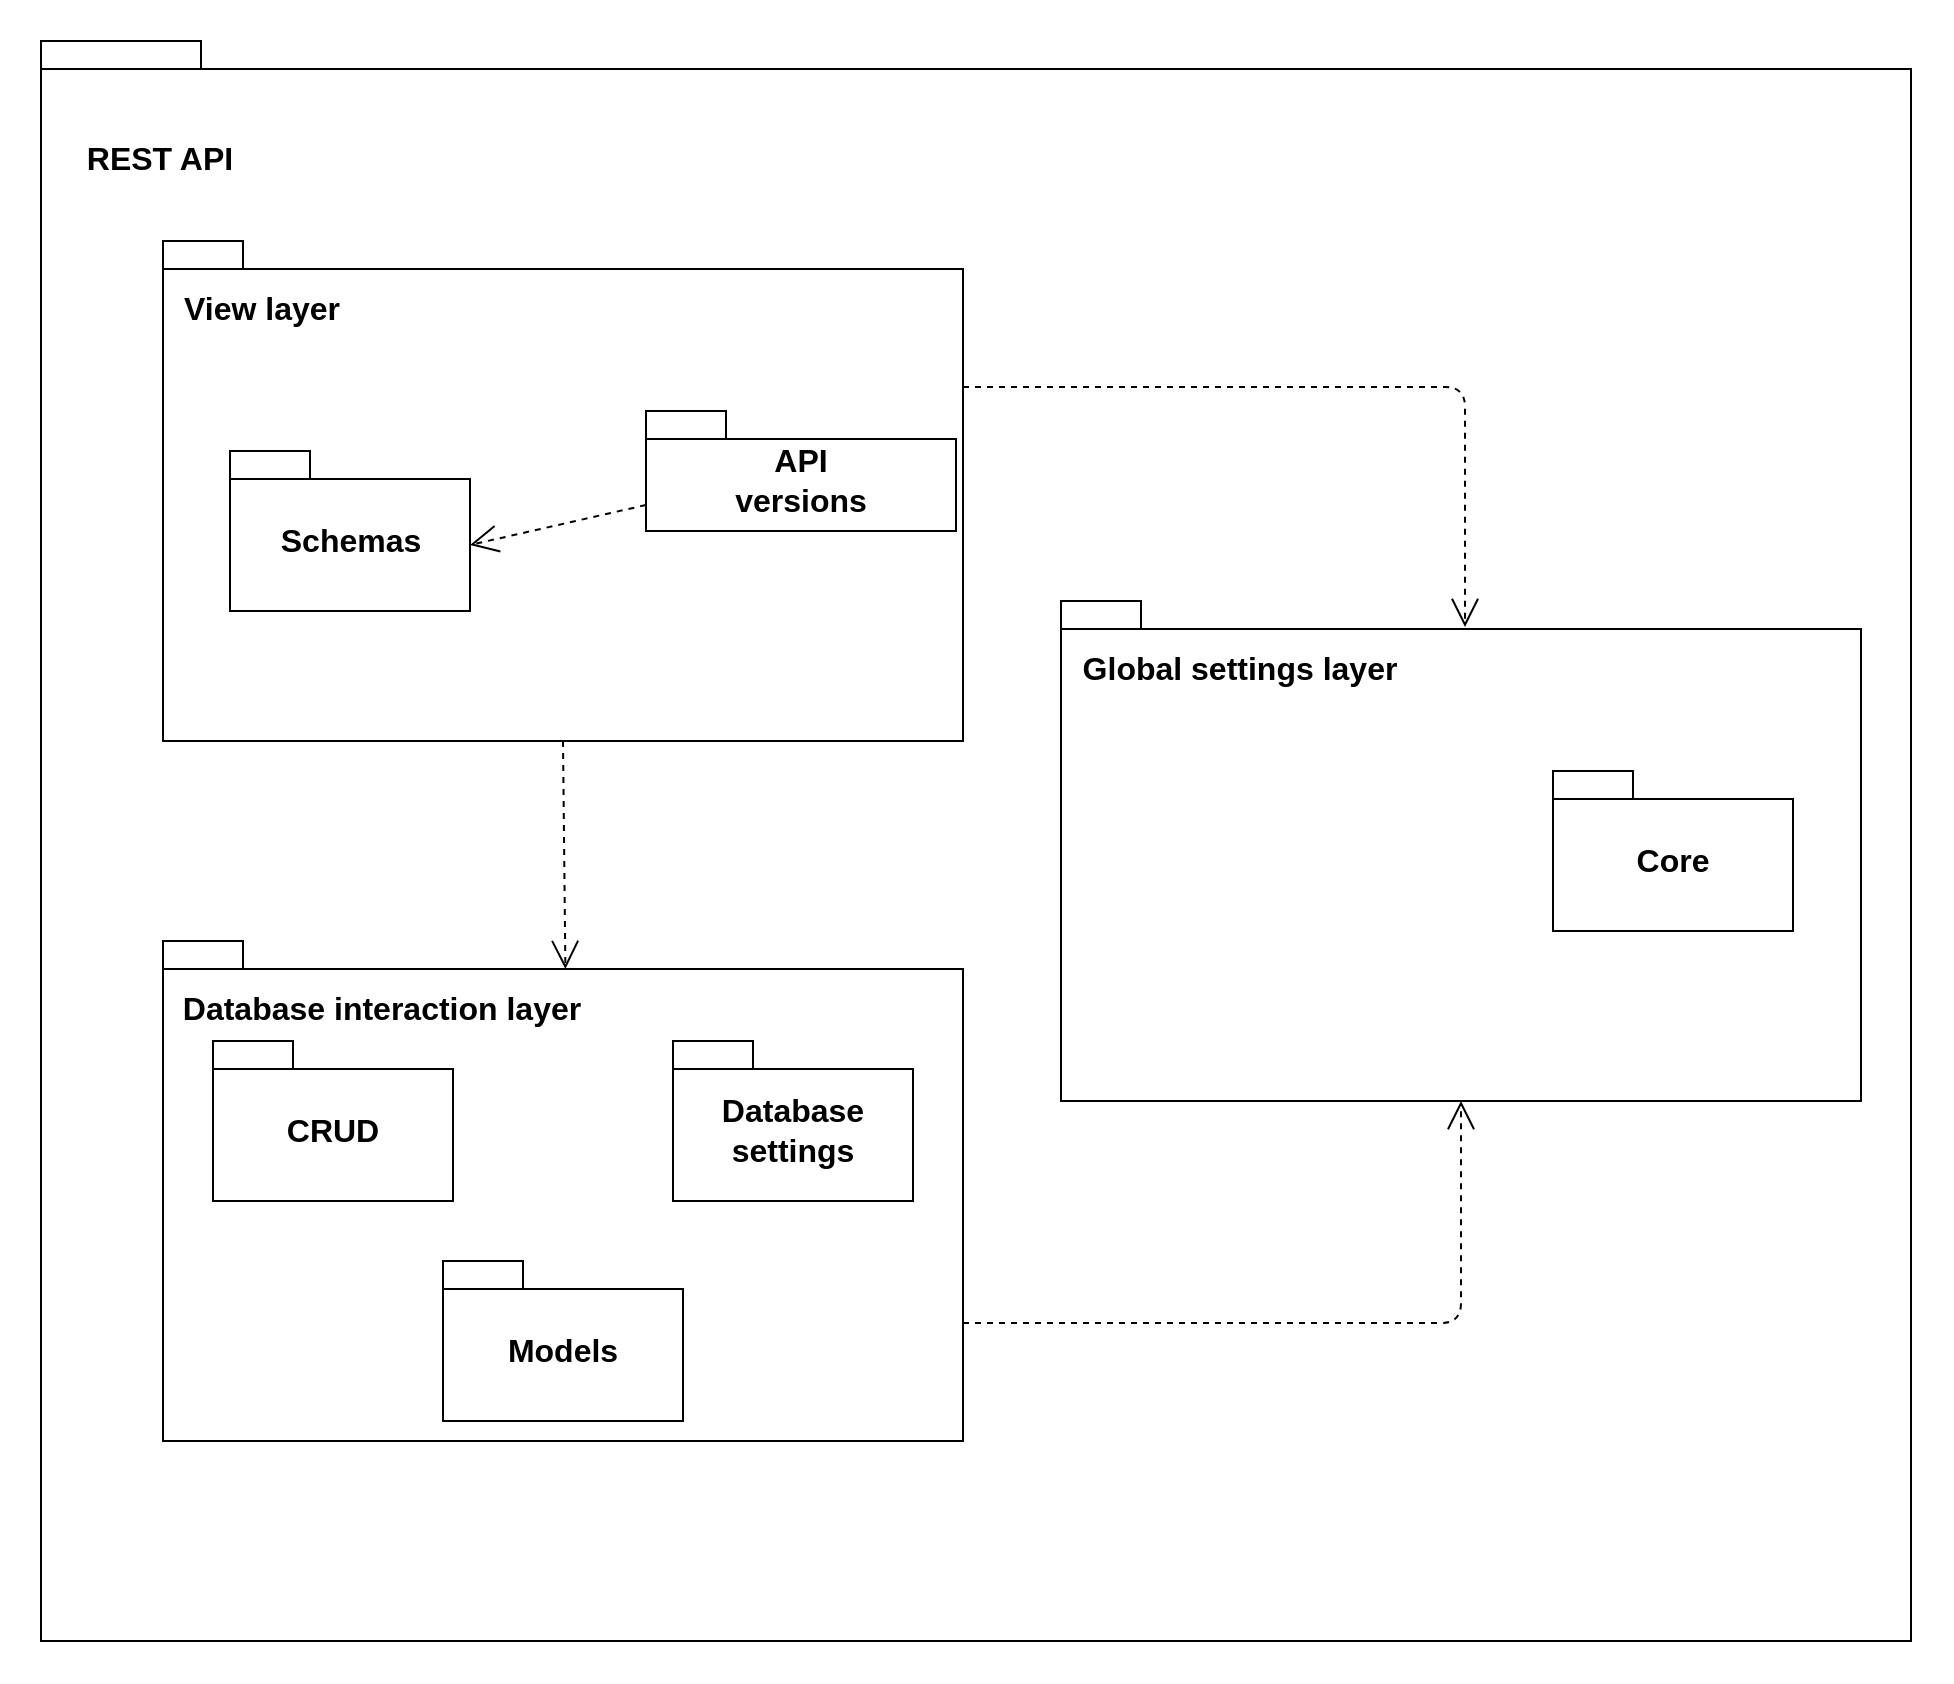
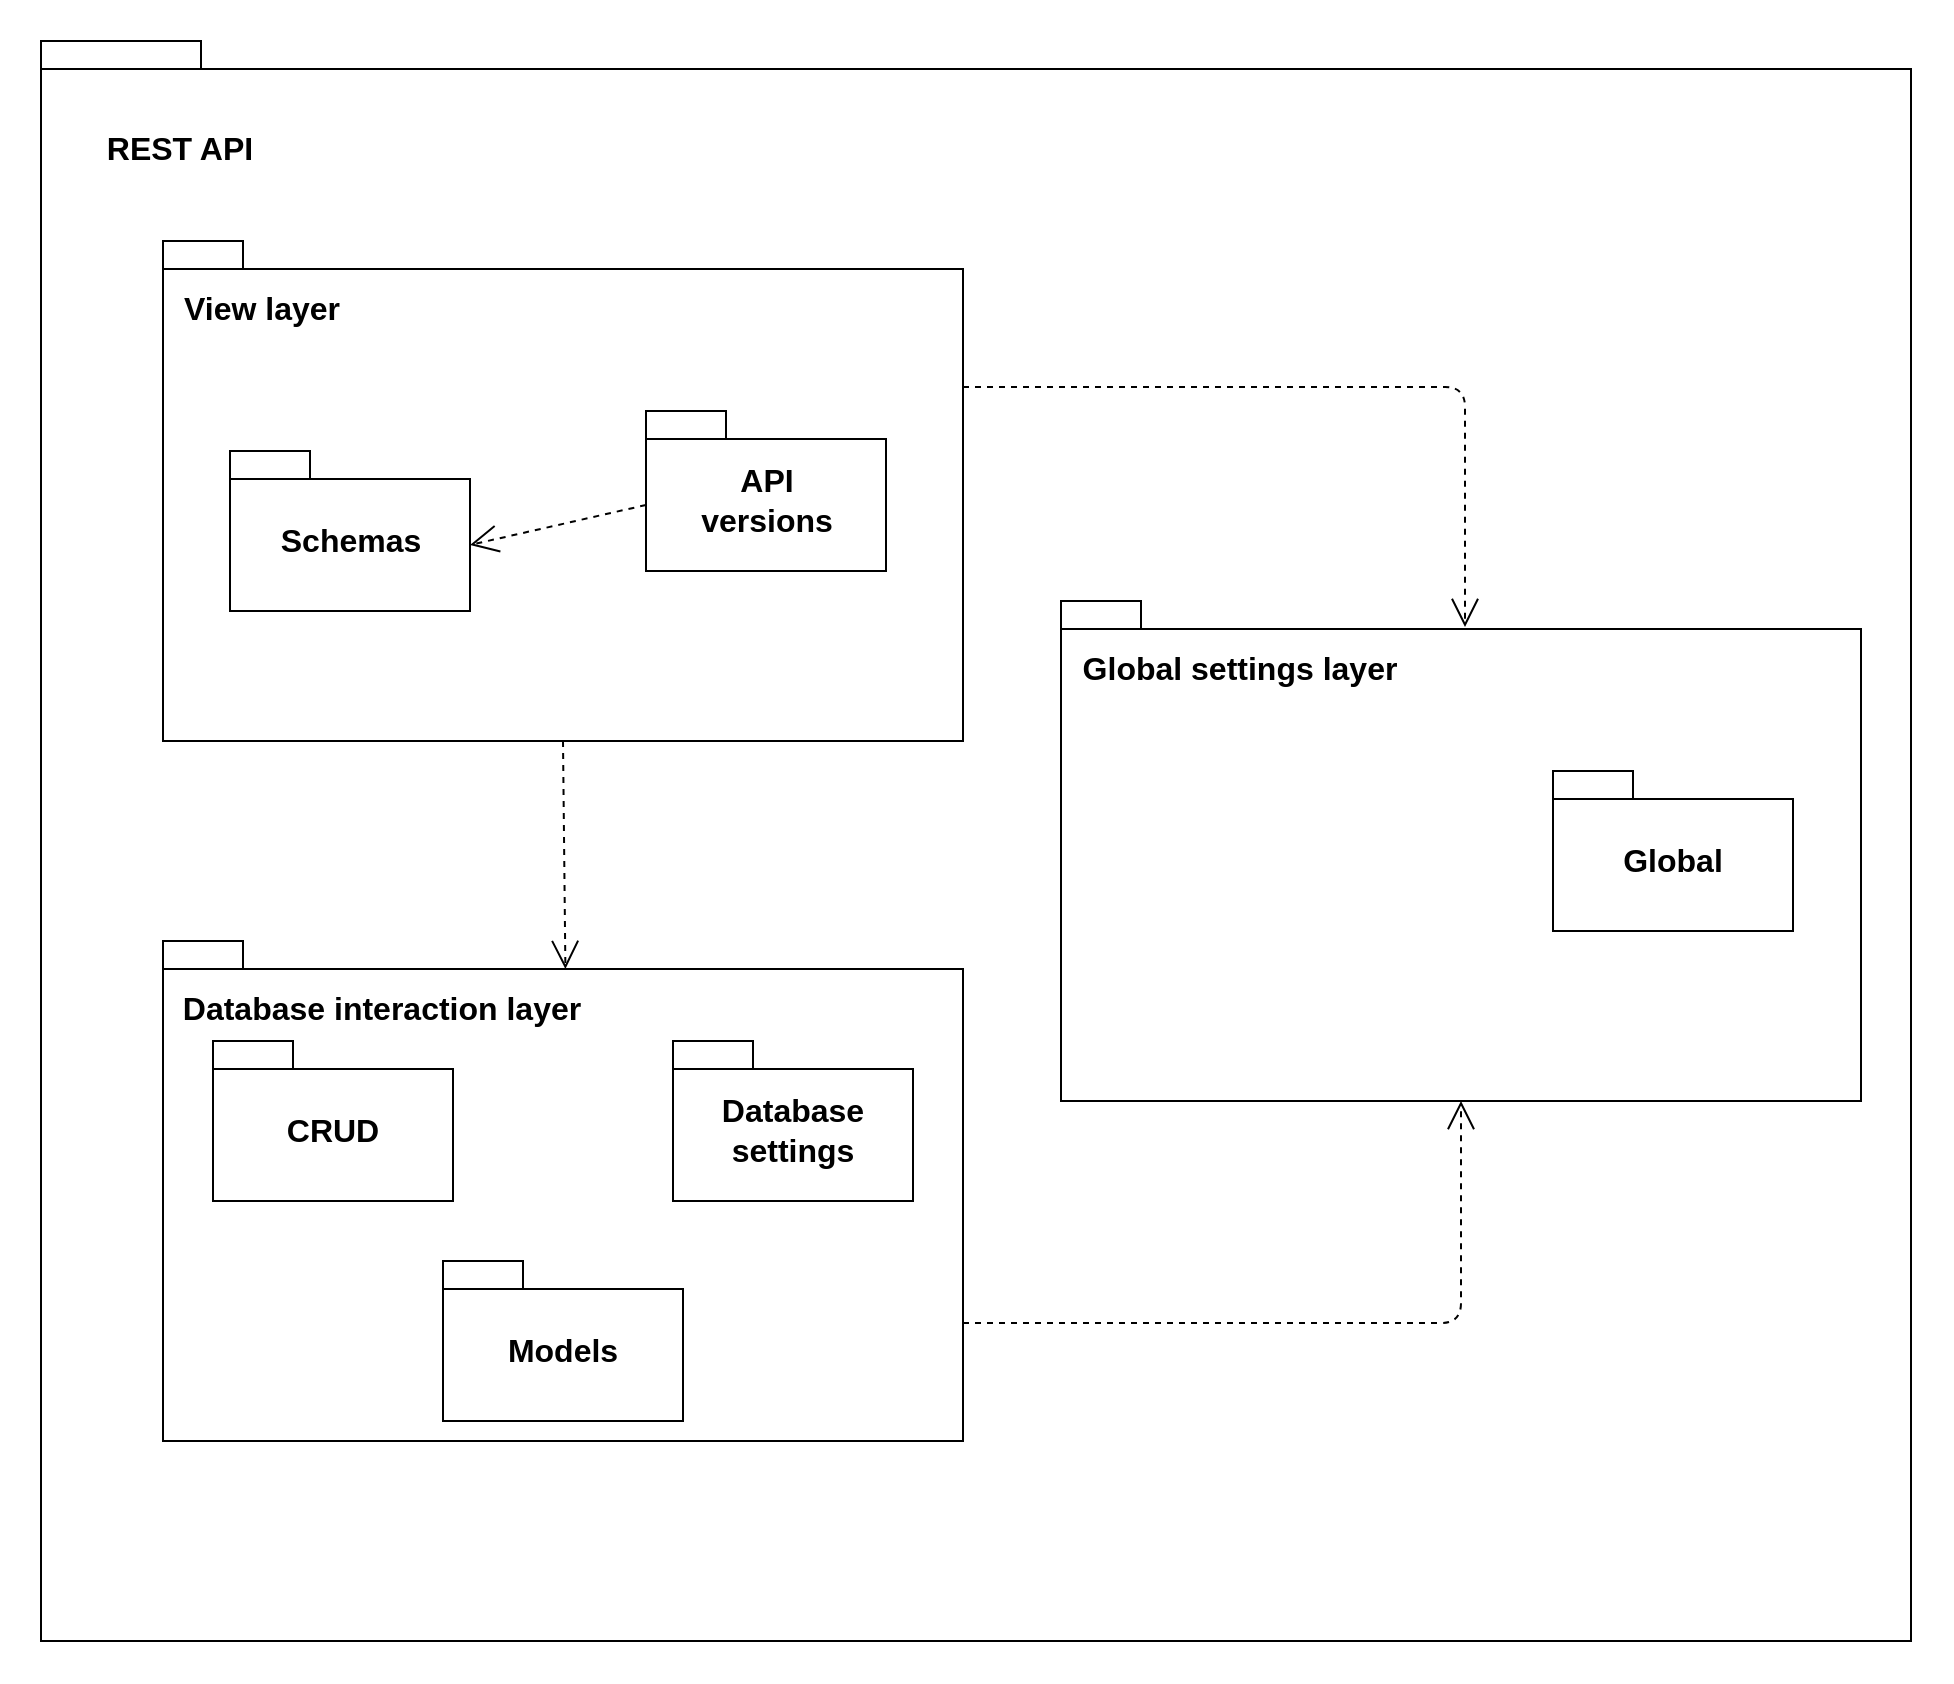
  <mxCell id="0" />
  <mxCell id="1" parent="0" />
  <mxCell id="2" value="" style="shape=folder;fontStyle=1;spacingTop=10;tabWidth=40;tabHeight=14;tabPosition=left;html=1;fontSize=16;" vertex="1" parent="1"><mxGeometry x="20" y="20" width="935" height="800" as="geometry" /></mxCell>
  <mxCell id="3" value="" style="group" vertex="1" connectable="0" parent="1"><mxGeometry x="81" y="120" width="849" height="600" as="geometry" /></mxCell>
  <mxCell id="4" value="" style="group" vertex="1" connectable="0" parent="3"><mxGeometry width="400" height="250" as="geometry" /></mxCell>
  <mxCell id="5" value="" style="shape=folder;fontStyle=1;spacingTop=10;tabWidth=40;tabHeight=14;tabPosition=left;html=1;fontSize=16;" vertex="1" parent="4"><mxGeometry width="400" height="250" as="geometry" /></mxCell>
- <mxCell id="6" value="&lt;span style=&quot;font-size: 16px&quot;&gt;API &lt;br&gt;versions&lt;/span&gt;" style="shape=folder;fontStyle=1;spacingTop=10;tabWidth=40;tabHeight=14;tabPosition=left;html=1;fontSize=16;" vertex="1" parent="4"><mxGeometry x="241.5" y="85" width="155" height="60" as="geometry" /></mxCell>
+ <mxCell id="6" value="&lt;span style=&quot;font-size: 16px&quot;&gt;API &lt;br&gt;versions&lt;/span&gt;" style="shape=folder;fontStyle=1;spacingTop=10;tabWidth=40;tabHeight=14;tabPosition=left;html=1;fontSize=16;" vertex="1" parent="4"><mxGeometry x="241.5" y="85" width="120" height="80" as="geometry" /></mxCell>
  <mxCell id="7" value="Schemas" style="shape=folder;fontStyle=1;spacingTop=10;tabWidth=40;tabHeight=14;tabPosition=left;html=1;fontSize=16;" vertex="1" parent="4"><mxGeometry x="33.5" y="105" width="120" height="80" as="geometry" /></mxCell>
  <mxCell id="8" value="" style="endArrow=open;endSize=12;dashed=1;html=1;fontSize=16;exitX=0;exitY=0;exitDx=0;exitDy=47;exitPerimeter=0;entryX=0;entryY=0;entryDx=120;entryDy=47;entryPerimeter=0;" edge="1" parent="4" source="6" target="7"><mxGeometry width="160" relative="1" as="geometry"><mxPoint x="66" y="225" as="sourcePoint" /><mxPoint x="226" y="265" as="targetPoint" /></mxGeometry></mxCell>
  <mxCell id="9" value="View layer" style="text;align=center;fontStyle=1;verticalAlign=middle;spacingLeft=3;spacingRight=3;strokeColor=none;rotatable=0;points=[[0,0.5],[1,0.5]];portConstraint=eastwest;fontSize=16;" vertex="1" parent="4"><mxGeometry x="10" y="20" width="80" height="26" as="geometry" /></mxCell>
  <mxCell id="10" value="" style="group" vertex="1" connectable="0" parent="3"><mxGeometry y="350" width="400" height="250" as="geometry" /></mxCell>
  <mxCell id="11" value="" style="group" vertex="1" connectable="0" parent="10"><mxGeometry width="400" height="250" as="geometry" /></mxCell>
  <mxCell id="12" value="" style="shape=folder;fontStyle=1;spacingTop=10;tabWidth=40;tabHeight=14;tabPosition=left;html=1;fontSize=16;" vertex="1" parent="11"><mxGeometry width="400" height="250" as="geometry" /></mxCell>
  <mxCell id="13" value="CRUD" style="shape=folder;fontStyle=1;spacingTop=10;tabWidth=40;tabHeight=14;tabPosition=left;html=1;fontSize=16;" vertex="1" parent="11"><mxGeometry x="25" y="50" width="120" height="80" as="geometry" /></mxCell>
  <mxCell id="14" value="Database &lt;br&gt;settings" style="shape=folder;fontStyle=1;spacingTop=10;tabWidth=40;tabHeight=14;tabPosition=left;html=1;fontSize=16;" vertex="1" parent="11"><mxGeometry x="255" y="50" width="120" height="80" as="geometry" /></mxCell>
  <mxCell id="15" value="Models" style="shape=folder;fontStyle=1;spacingTop=10;tabWidth=40;tabHeight=14;tabPosition=left;html=1;fontSize=16;" vertex="1" parent="11"><mxGeometry x="140" y="160" width="120" height="80" as="geometry" /></mxCell>
  <mxCell id="16" value="Database interaction layer" style="text;align=center;fontStyle=1;verticalAlign=middle;spacingLeft=3;spacingRight=3;strokeColor=none;rotatable=0;points=[[0,0.5],[1,0.5]];portConstraint=eastwest;fontSize=16;" vertex="1" parent="11"><mxGeometry x="70" y="20" width="80" height="26" as="geometry" /></mxCell>
  <mxCell id="17" value="" style="group" vertex="1" connectable="0" parent="3"><mxGeometry x="449" y="180" width="400" height="250" as="geometry" /></mxCell>
  <mxCell id="18" value="" style="shape=folder;fontStyle=1;spacingTop=10;tabWidth=40;tabHeight=14;tabPosition=left;html=1;fontSize=16;" vertex="1" parent="17"><mxGeometry width="400" height="250" as="geometry" /></mxCell>
- <mxCell id="19" value="Core" style="shape=folder;fontStyle=1;spacingTop=10;tabWidth=40;tabHeight=14;tabPosition=left;html=1;fontSize=16;" vertex="1" parent="17"><mxGeometry x="246" y="85" width="120" height="80" as="geometry" /></mxCell>
+ <mxCell id="19" value="Global" style="shape=folder;fontStyle=1;spacingTop=10;tabWidth=40;tabHeight=14;tabPosition=left;html=1;fontSize=16;" vertex="1" parent="17"><mxGeometry x="246" y="85" width="120" height="80" as="geometry" /></mxCell>
  <mxCell id="20" value="Global settings layer" style="text;align=center;fontStyle=1;verticalAlign=middle;spacingLeft=3;spacingRight=3;strokeColor=none;rotatable=0;points=[[0,0.5],[1,0.5]];portConstraint=eastwest;fontSize=16;" vertex="1" parent="17"><mxGeometry x="50" y="20" width="80" height="26" as="geometry" /></mxCell>
  <mxCell id="21" value="" style="endArrow=open;endSize=12;dashed=1;html=1;fontSize=16;exitX=0.5;exitY=1;exitDx=0;exitDy=0;exitPerimeter=0;entryX=0.503;entryY=0.056;entryDx=0;entryDy=0;entryPerimeter=0;" edge="1" parent="3" source="5" target="12"><mxGeometry width="160" relative="1" as="geometry"><mxPoint x="479" y="520" as="sourcePoint" /><mxPoint x="639" y="520" as="targetPoint" /></mxGeometry></mxCell>
  <mxCell id="22" value="" style="endArrow=open;endSize=12;dashed=1;html=1;fontSize=16;exitX=0;exitY=0;exitDx=400;exitDy=191;exitPerimeter=0;entryX=0.5;entryY=1;entryDx=0;entryDy=0;entryPerimeter=0;edgeStyle=orthogonalEdgeStyle;" edge="1" parent="3" source="12" target="18"><mxGeometry width="160" relative="1" as="geometry"><mxPoint x="569" y="570" as="sourcePoint" /><mxPoint x="729" y="570" as="targetPoint" /><Array as="points"><mxPoint x="649" y="541" /></Array></mxGeometry></mxCell>
  <mxCell id="23" value="" style="endArrow=open;endSize=12;dashed=1;html=1;fontSize=16;exitX=0;exitY=0;exitDx=400;exitDy=73;exitPerimeter=0;edgeStyle=orthogonalEdgeStyle;entryX=0.505;entryY=0.052;entryDx=0;entryDy=0;entryPerimeter=0;" edge="1" parent="3" source="5" target="18"><mxGeometry width="160" relative="1" as="geometry"><mxPoint x="410" y="551" as="sourcePoint" /><mxPoint x="939" y="520" as="targetPoint" /><Array as="points"><mxPoint x="651" y="73" /></Array></mxGeometry></mxCell>
- <mxCell id="24" value="REST API" style="text;align=center;fontStyle=1;verticalAlign=middle;spacingLeft=3;spacingRight=3;strokeColor=none;rotatable=0;points=[[0,0.5],[1,0.5]];portConstraint=eastwest;fontSize=16;" vertex="1" parent="1"><mxGeometry x="40" y="65" width="80" height="26" as="geometry" /></mxCell>
+ <mxCell id="24" value="REST API" style="text;align=center;fontStyle=1;verticalAlign=middle;spacingLeft=3;spacingRight=3;strokeColor=none;rotatable=0;points=[[0,0.5],[1,0.5]];portConstraint=eastwest;fontSize=16;" vertex="1" parent="1"><mxGeometry x="50" y="60" width="80" height="26" as="geometry" /></mxCell>
